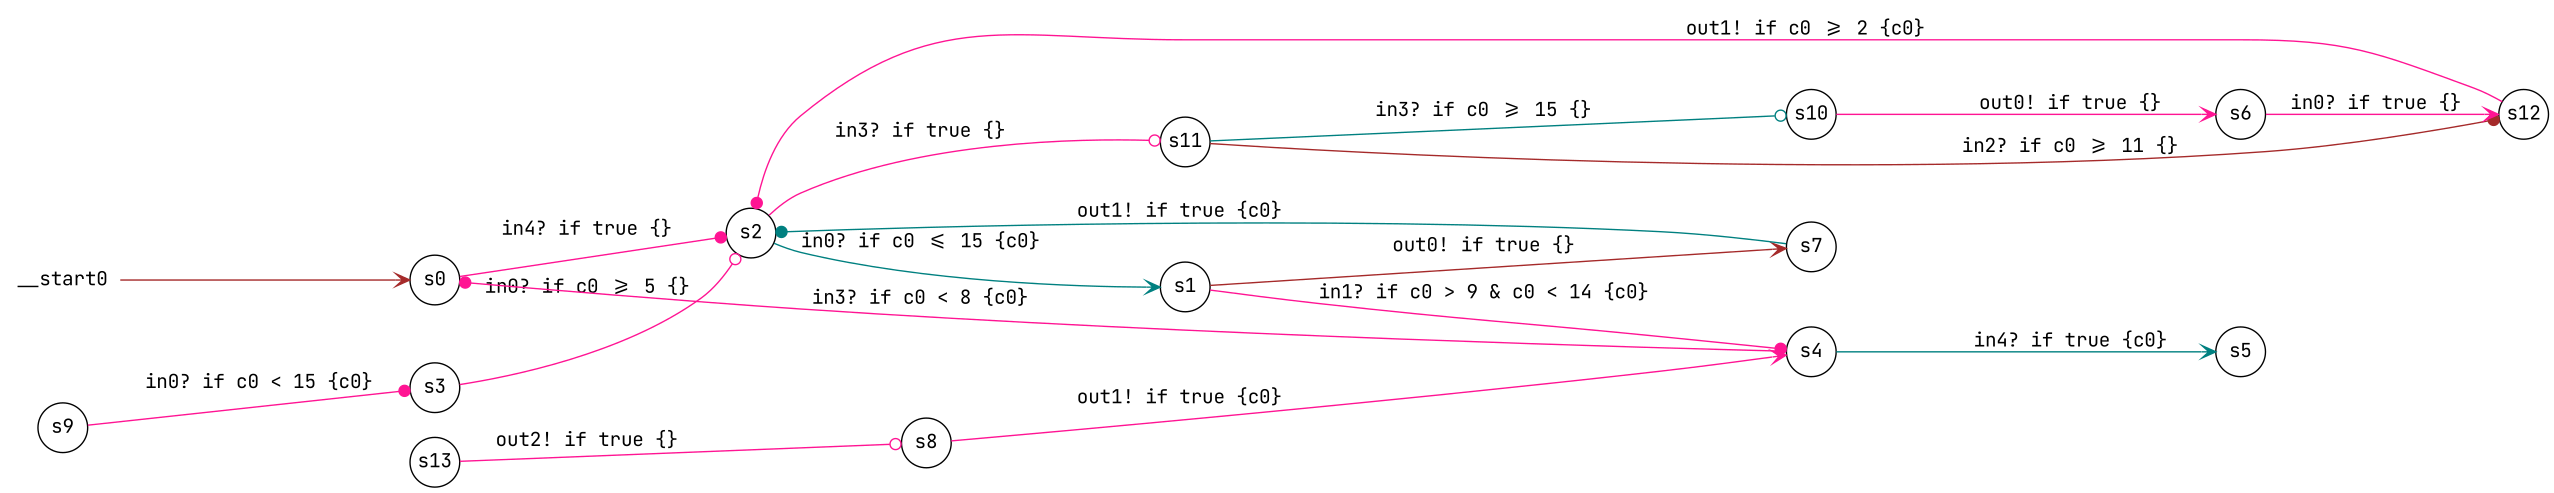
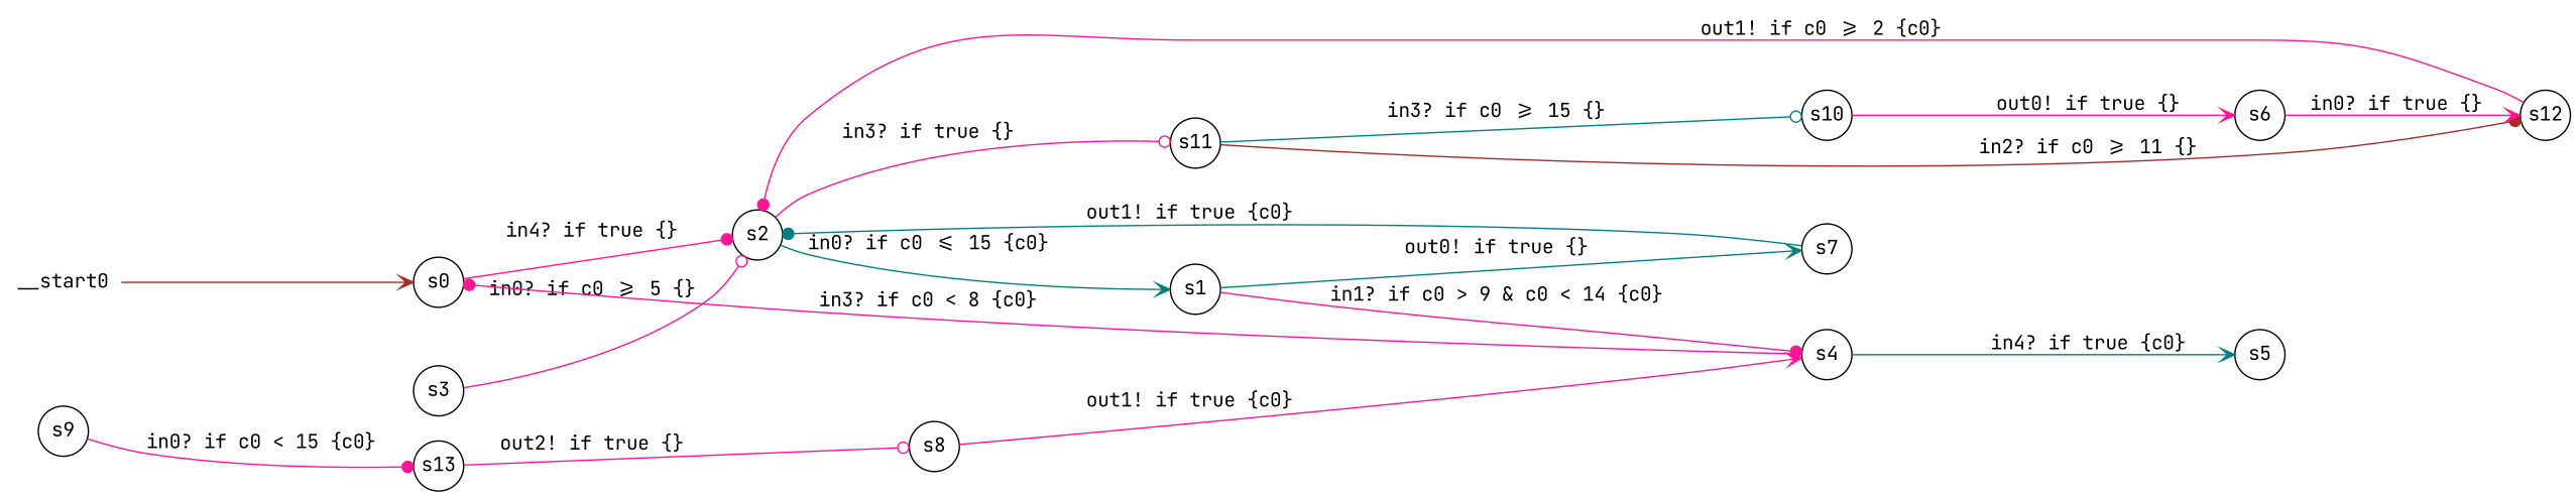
  digraph {
    fontname="JetBrains Mono"
    rankdir=LR
    node [fontname="JetBrains Mono" shape=circle margin=0]
    edge [arrowhead=vee color=deeppink fontname="JetBrains Mono"]
    __start0 [shape=none margin=""]
    n2 [label=s0]
    n3 [label=s2]
    n4 [label=s1]
    n5 [label=s11]
    n6 [label=s9]
    n7 [label=s3]
    n8 [label=s4]
    n9 [label=s7]
    n10 [label=s5]
    n11 [label=s10]
    n12 [label=s12]
    n13 [label=s6]
    n14 [label=s13]
    n15 [label=s8]
    __start0 -> n2 [color=brown]
    n2 -> n3 [arrowhead=dot label="in4? if true {} "]
    n3 -> n4 [color=teal label="in0? if c0 <= 15 {c0} "]
    n3 -> n5 [arrowhead=odot label="in3? if true {} "]
    n4 -> n8 [arrowhead=dot label="in1? if c0 > 9 & c0 < 14 {c0} "]
-   n4 -> n9 [color=brown label="out0! if true {} "]
+   n4 -> n9 [color=teal label="out0! if true {} "]
    n5 -> n11 [arrowhead=odot color=teal label="in3? if c0 >= 15 {} "]
    n5 -> n12 [arrowhead=dot color=brown label="in2? if c0 >= 11 {} "]
-   n6 -> n7 [arrowhead=dot label="in0? if c0 < 15 {c0} "]
+   n6 -> n14 [arrowhead=dot label="in0? if c0 < 15 {c0} "]
    n7 -> n3 [arrowhead=odot label="in0? if c0 >= 5 {} "]
    n8 -> n2 [arrowhead=dot label="in3? if c0 < 8 {c0} "]
    n8 -> n10 [color=teal label="in4? if true {c0} "]
    n9 -> n3 [arrowhead=dot color=teal label="out1! if true {c0} "]
    n11 -> n13 [label="out0! if true {} "]
    n12 -> n3 [arrowhead=dot label="out1! if c0 >= 2 {c0} "]
    n13 -> n12 [label="in0? if true {} "]
    n14 -> n15 [arrowhead=odot label="out2! if true {} "]
    n15 -> n8 [label="out1! if true {c0} "]
  }
